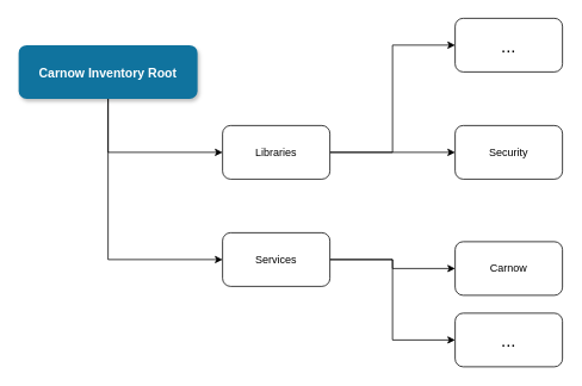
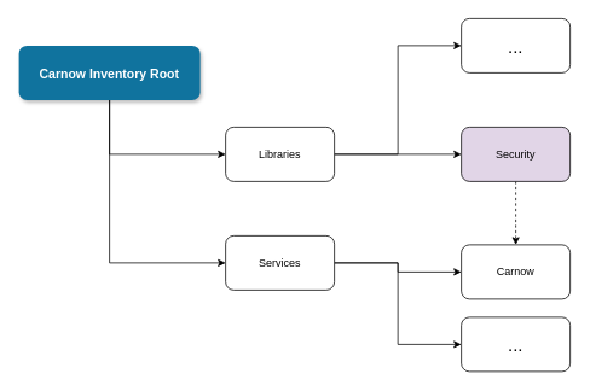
  <mxCell id="0" />
  <mxCell id="1" parent="0" />
  <mxCell id="2" style="edgeStyle=orthogonalEdgeStyle;rounded=0;orthogonalLoop=1;jettySize=auto;html=1;exitX=0.5;exitY=1;exitDx=0;exitDy=0;entryX=0;entryY=0.5;entryDx=0;entryDy=0;" edge="1" parent="1" source="4" target="7"><mxGeometry relative="1" as="geometry" /></mxCell>
  <mxCell id="3" style="edgeStyle=orthogonalEdgeStyle;rounded=0;orthogonalLoop=1;jettySize=auto;html=1;exitX=0.5;exitY=1;exitDx=0;exitDy=0;entryX=0;entryY=0.5;entryDx=0;entryDy=0;" edge="1" parent="1" source="4" target="10"><mxGeometry relative="1" as="geometry" /></mxCell>
  <mxCell id="4" value="Carnow Inventory Root" style="rounded=1;fillColor=#10739E;strokeColor=none;shadow=1;gradientColor=none;fontStyle=1;fontColor=#FFFFFF;fontSize=14;" parent="1" vertex="1"><mxGeometry x="20" y="50" width="200" height="60" as="geometry" /></mxCell>
  <mxCell id="5" style="edgeStyle=orthogonalEdgeStyle;rounded=0;orthogonalLoop=1;jettySize=auto;html=1;exitX=1;exitY=0.5;exitDx=0;exitDy=0;entryX=0;entryY=0.5;entryDx=0;entryDy=0;" edge="1" parent="1" source="7" target="13"><mxGeometry relative="1" as="geometry" /></mxCell>
  <mxCell id="6" style="edgeStyle=orthogonalEdgeStyle;rounded=0;orthogonalLoop=1;jettySize=auto;html=1;exitX=1;exitY=0.5;exitDx=0;exitDy=0;entryX=0;entryY=0.5;entryDx=0;entryDy=0;fontSize=23;strokeColor=#000000;" edge="1" parent="1" source="7" target="14"><mxGeometry relative="1" as="geometry" /></mxCell>
  <mxCell id="7" value="Libraries" style="rounded=1;whiteSpace=wrap;html=1;" vertex="1" parent="1"><mxGeometry x="248" y="140" width="120" height="60" as="geometry" /></mxCell>
  <mxCell id="8" style="edgeStyle=orthogonalEdgeStyle;rounded=0;orthogonalLoop=1;jettySize=auto;html=1;exitX=1;exitY=0.5;exitDx=0;exitDy=0;entryX=0;entryY=0.5;entryDx=0;entryDy=0;" edge="1" parent="1" source="10" target="11"><mxGeometry relative="1" as="geometry" /></mxCell>
  <mxCell id="9" style="edgeStyle=orthogonalEdgeStyle;rounded=0;orthogonalLoop=1;jettySize=auto;html=1;exitX=1;exitY=0.5;exitDx=0;exitDy=0;entryX=0;entryY=0.5;entryDx=0;entryDy=0;fontSize=23;strokeColor=#000000;" edge="1" parent="1" source="10" target="15"><mxGeometry relative="1" as="geometry" /></mxCell>
  <mxCell id="10" value="Services" style="rounded=1;whiteSpace=wrap;html=1;" vertex="1" parent="1"><mxGeometry x="248" y="260" width="120" height="60" as="geometry" /></mxCell>
  <mxCell id="11" value="Carnow" style="rounded=1;whiteSpace=wrap;html=1;" vertex="1" parent="1"><mxGeometry x="508" y="270" width="120" height="60" as="geometry" /></mxCell>
- <mxCell id="13" value="Security" style="rounded=1;whiteSpace=wrap;html=1;" vertex="1" parent="1"><mxGeometry x="508" y="140" width="120" height="60" as="geometry" /></mxCell>
+ <mxCell id="12" style="edgeStyle=orthogonalEdgeStyle;rounded=0;orthogonalLoop=1;jettySize=auto;html=1;exitX=0.5;exitY=1;exitDx=0;exitDy=0;entryX=0.5;entryY=0;entryDx=0;entryDy=0;dashed=1;" edge="1" parent="1" source="13" target="11"><mxGeometry relative="1" as="geometry" /></mxCell>
+ <mxCell id="13" value="Security" style="rounded=1;whiteSpace=wrap;html=1;fillColor=#e1d5e7;" vertex="1" parent="1"><mxGeometry x="508" y="140" width="120" height="60" as="geometry" /></mxCell>
  <mxCell id="14" value="..." style="rounded=1;whiteSpace=wrap;html=1;fontSize=20;" vertex="1" parent="1"><mxGeometry x="508" y="20" width="120" height="60" as="geometry" /></mxCell>
  <mxCell id="15" value="&lt;font style=&quot;font-size: 20px&quot;&gt;...&lt;/font&gt;" style="rounded=1;whiteSpace=wrap;html=1;" vertex="1" parent="1"><mxGeometry x="508" y="350" width="120" height="60" as="geometry" /></mxCell>
